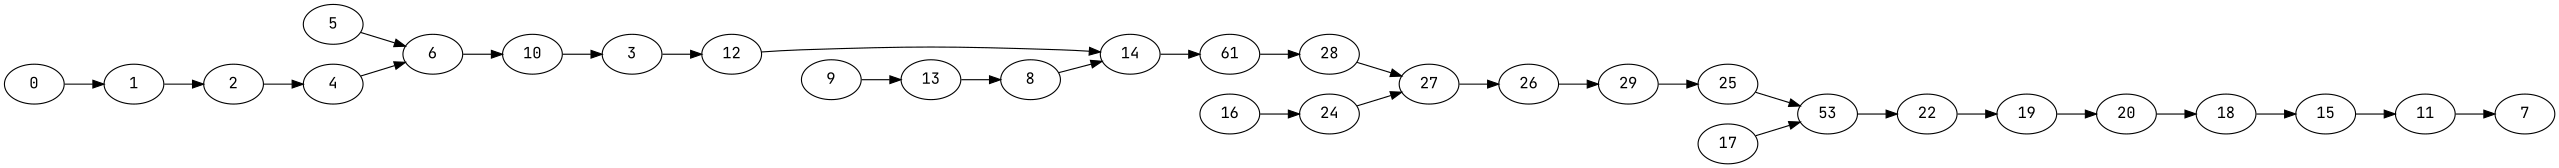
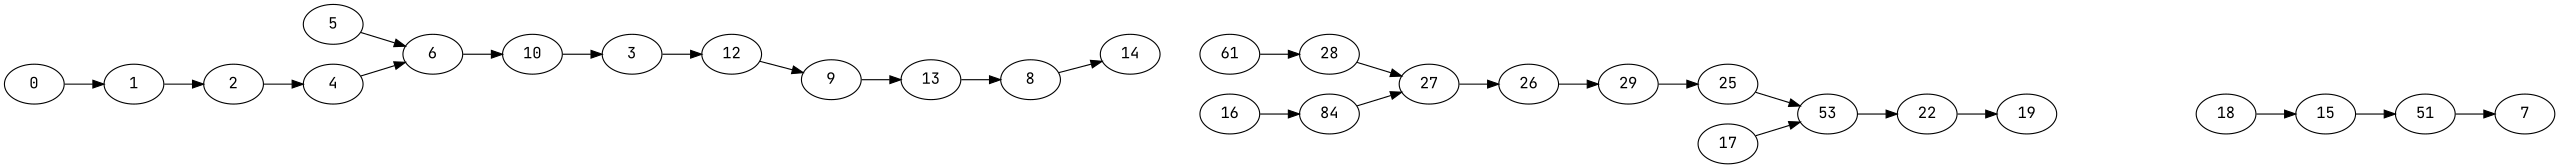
  digraph {
    fontname="JetBrains Mono"
    rankdir=LR
    node [fontname="JetBrains Mono"]
    edge [fontname="JetBrains Mono"]
-   11
+   11 [label=51]
    7
    15
    18
-   20
    19
    22
    n8 [label=53]
    25
    29
    26
    27
    28
    n14 [label=61]
    14
    8
    13
    9
    12
    3
    10
    6
    5
    4
    2
    1
    0
-   24
+   24 [label=84]
    16
    17
    11 -> 7
    15 -> 11
    18 -> 15
-   20 -> 18
-   19 -> 20
    22 -> 19
    n8 -> 22
    25 -> n8
    29 -> 25
    26 -> 29
    27 -> 26
    28 -> 27
    n14 -> 28
-   14 -> n14
    8 -> 14
    13 -> 8
    9 -> 13
-   12 -> 14
+   12 -> 9
    3 -> 12
    10 -> 3
    6 -> 10
    5 -> 6
    4 -> 6
    2 -> 4
    1 -> 2
    0 -> 1
    24 -> 27
    16 -> 24
    17 -> n8
  }
